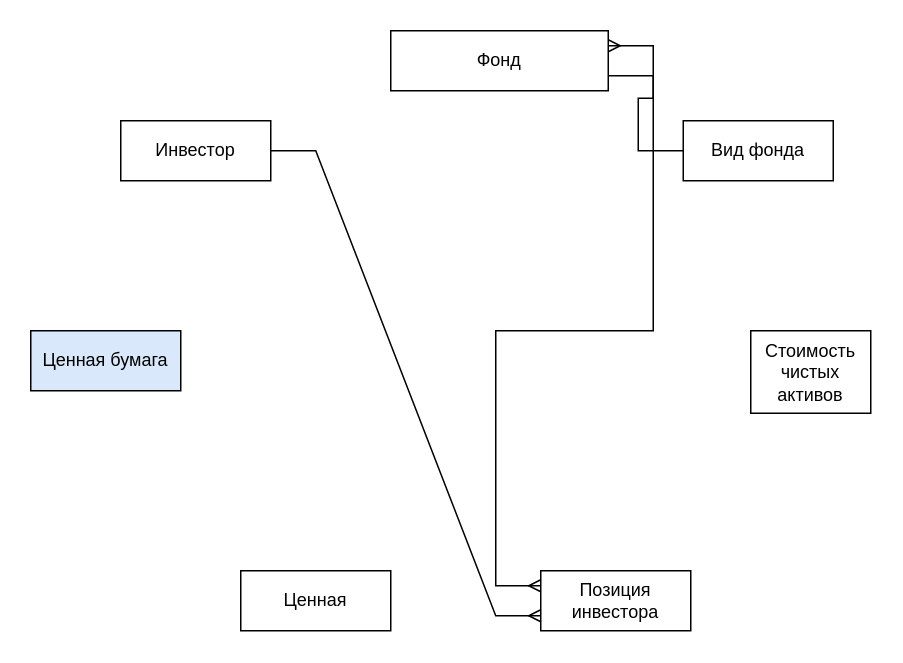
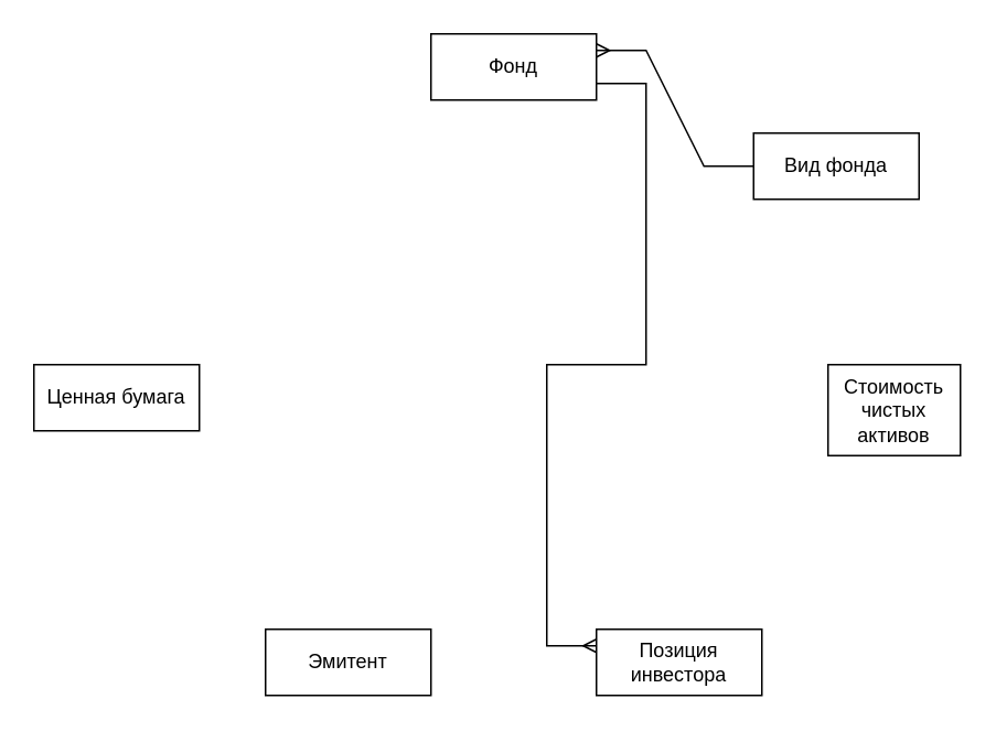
  <mxCell id="0" />
  <mxCell id="1" parent="0" />
- <mxCell id="2" value="Фонд" style="whiteSpace=wrap;html=1;align=center;" parent="1" vertex="1"><mxGeometry x="260" y="20" width="145" height="40" as="geometry" /></mxCell>
+ <mxCell id="2" value="Фонд" style="whiteSpace=wrap;html=1;align=center;" parent="1" vertex="1"><mxGeometry x="260" y="20" width="100" height="40" as="geometry" /></mxCell>
  <mxCell id="3" value="Вид фонда" style="whiteSpace=wrap;html=1;align=center;" vertex="1" parent="1"><mxGeometry x="455" y="80" width="100" height="40" as="geometry" /></mxCell>
- <mxCell id="4" value="Инвестор" style="whiteSpace=wrap;html=1;align=center;" vertex="1" parent="1"><mxGeometry x="80" y="80" width="100" height="40" as="geometry" /></mxCell>
- <mxCell id="5" value="Ценная бумага" style="whiteSpace=wrap;html=1;align=center;fillColor=#dae8fc;" vertex="1" parent="1"><mxGeometry x="20" y="220" width="100" height="40" as="geometry" /></mxCell>
- <mxCell id="6" value="Ценная" style="whiteSpace=wrap;html=1;align=center;" vertex="1" parent="1"><mxGeometry x="160" y="380" width="100" height="40" as="geometry" /></mxCell>
+ <mxCell id="5" value="Ценная бумага" style="whiteSpace=wrap;html=1;align=center;" vertex="1" parent="1"><mxGeometry x="20" y="220" width="100" height="40" as="geometry" /></mxCell>
+ <mxCell id="6" value="Эмитент" style="whiteSpace=wrap;html=1;align=center;" vertex="1" parent="1"><mxGeometry x="160" y="380" width="100" height="40" as="geometry" /></mxCell>
  <mxCell id="7" value="Позиция инвестора" style="whiteSpace=wrap;html=1;align=center;" vertex="1" parent="1"><mxGeometry x="360" y="380" width="100" height="40" as="geometry" /></mxCell>
  <mxCell id="8" value="Стоимость чистых активов" style="whiteSpace=wrap;html=1;align=center;" vertex="1" parent="1"><mxGeometry x="500" y="220" width="80" height="55" as="geometry" /></mxCell>
  <mxCell id="9" value="" style="edgeStyle=entityRelationEdgeStyle;fontSize=12;html=1;endArrow=ERmany;rounded=0;exitX=0;exitY=0.5;exitDx=0;exitDy=0;entryX=1;entryY=0.25;entryDx=0;entryDy=0;" edge="1" parent="1" source="3" target="2"><mxGeometry width="100" height="100" relative="1" as="geometry"><mxPoint x="50" y="100" as="sourcePoint" /><mxPoint x="150" y="0" as="targetPoint" /></mxGeometry></mxCell>
- <mxCell id="10" value="" style="edgeStyle=entityRelationEdgeStyle;fontSize=12;html=1;endArrow=ERmany;rounded=0;exitX=1;exitY=0.5;exitDx=0;exitDy=0;entryX=0;entryY=0.75;entryDx=0;entryDy=0;" edge="1" parent="1" source="4" target="7"><mxGeometry width="100" height="100" relative="1" as="geometry"><mxPoint x="250" y="240" as="sourcePoint" /><mxPoint x="330" y="330" as="targetPoint" /></mxGeometry></mxCell>
  <mxCell id="11" value="" style="edgeStyle=entityRelationEdgeStyle;fontSize=12;html=1;endArrow=ERmany;rounded=0;exitX=1;exitY=0.75;exitDx=0;exitDy=0;" edge="1" parent="1" source="2"><mxGeometry width="100" height="100" relative="1" as="geometry"><mxPoint x="190" y="110" as="sourcePoint" /><mxPoint x="360" y="390" as="targetPoint" /></mxGeometry></mxCell>
